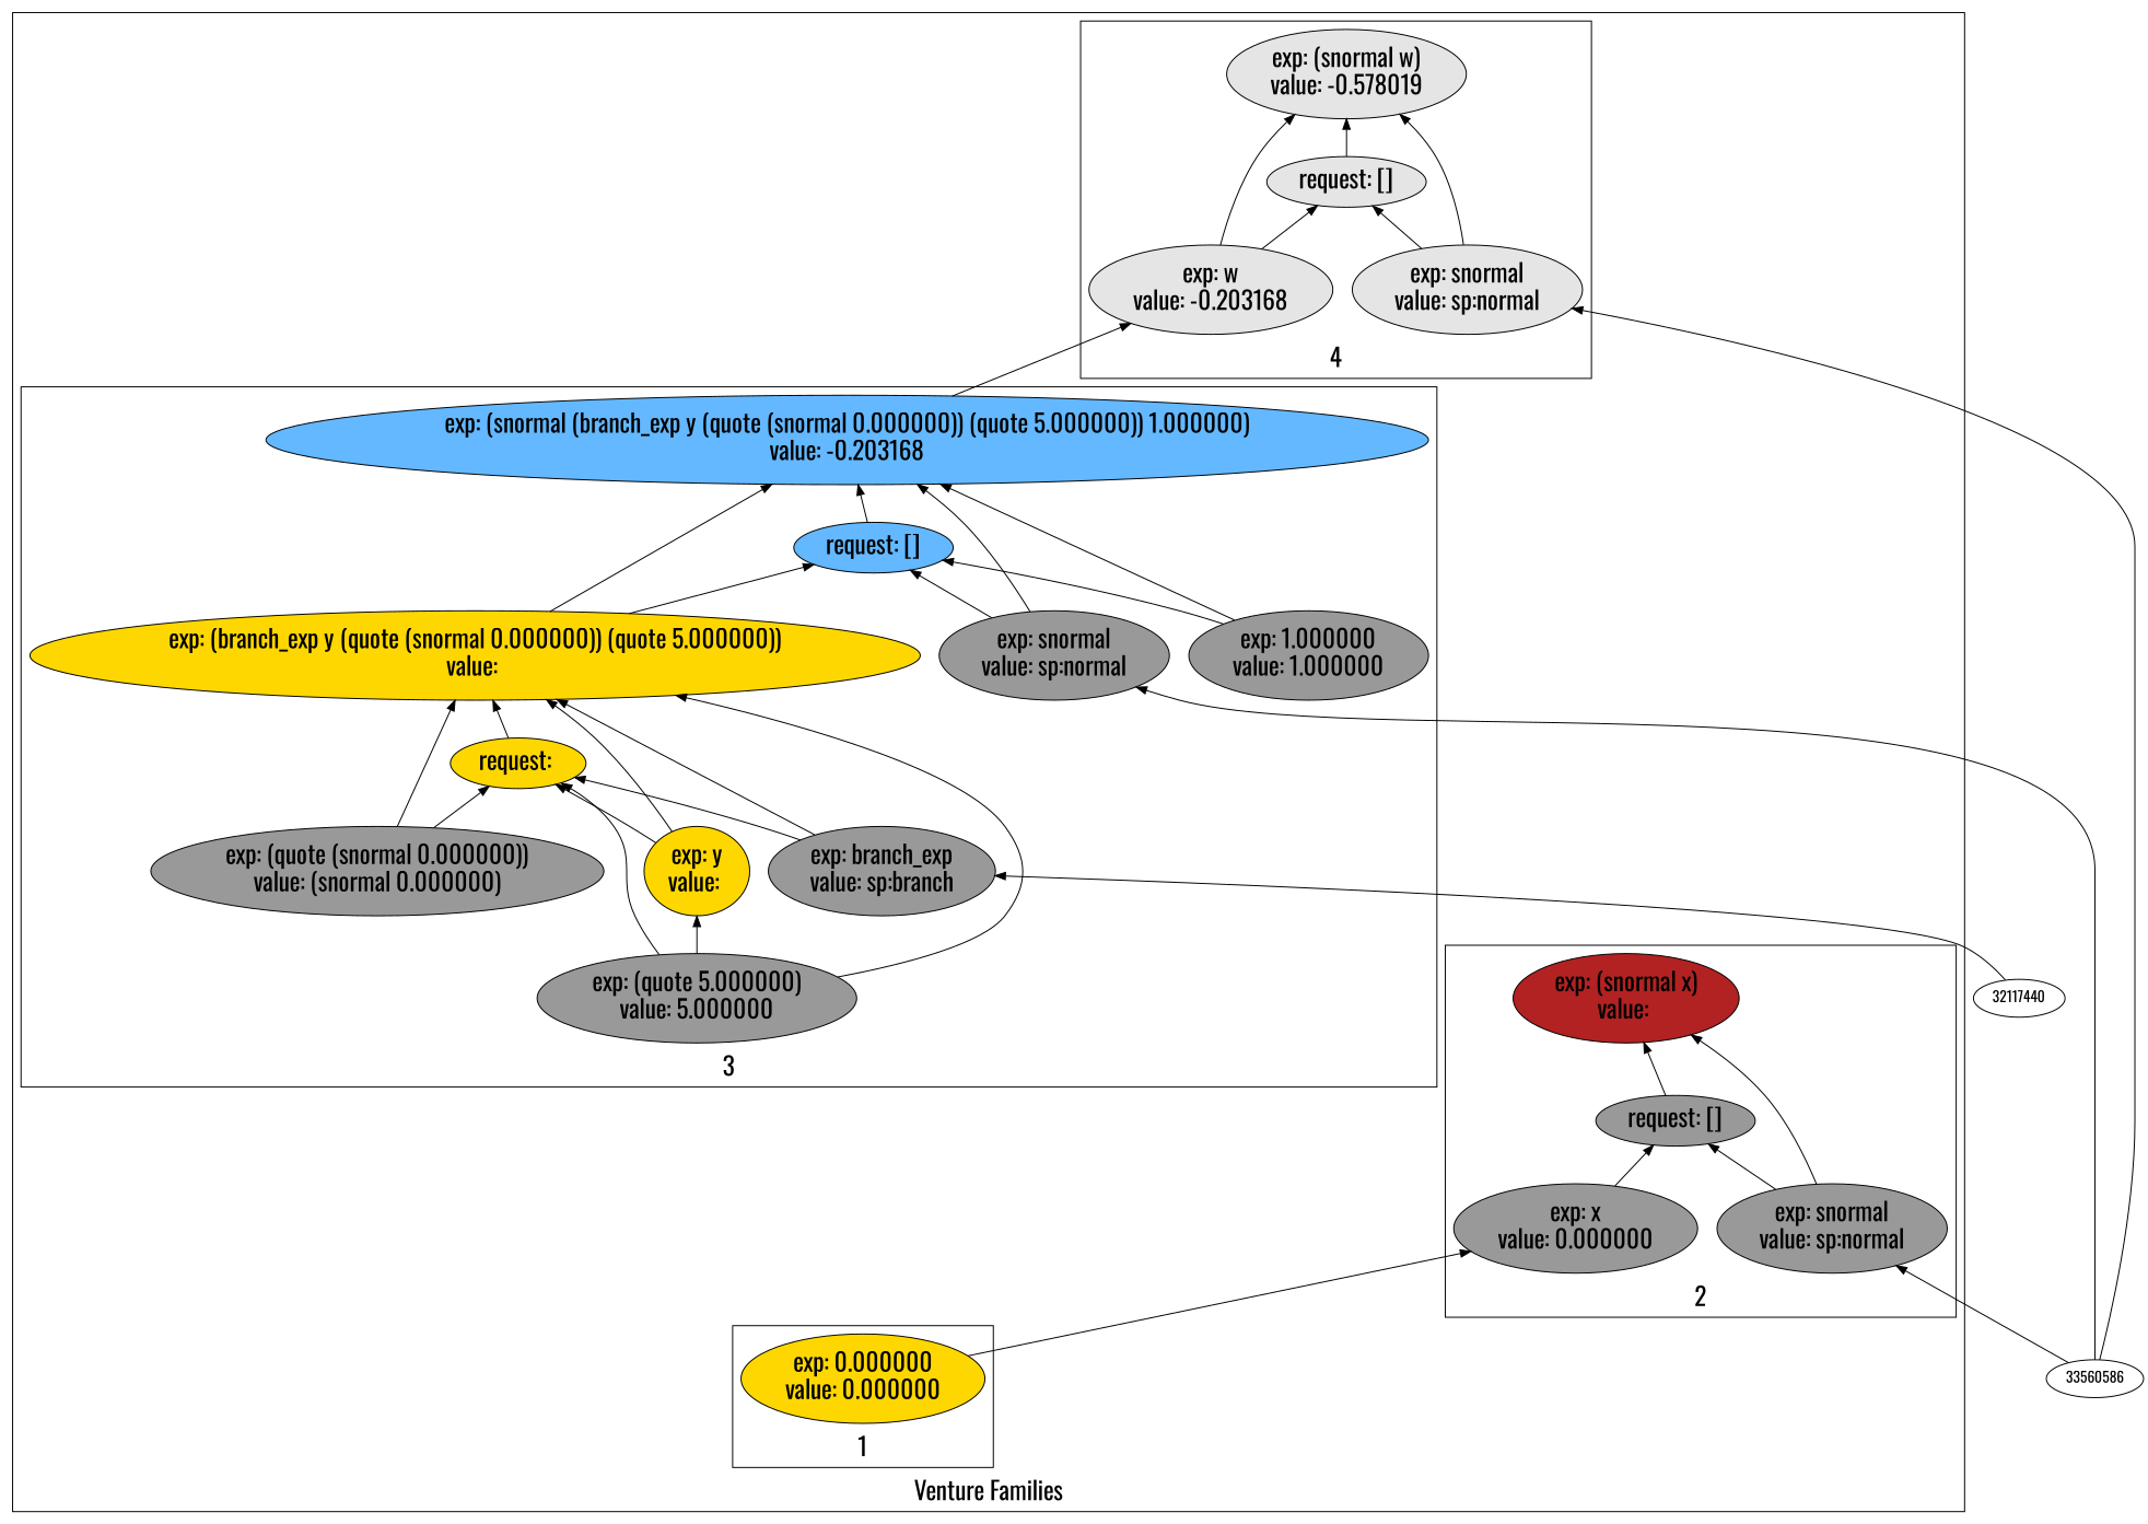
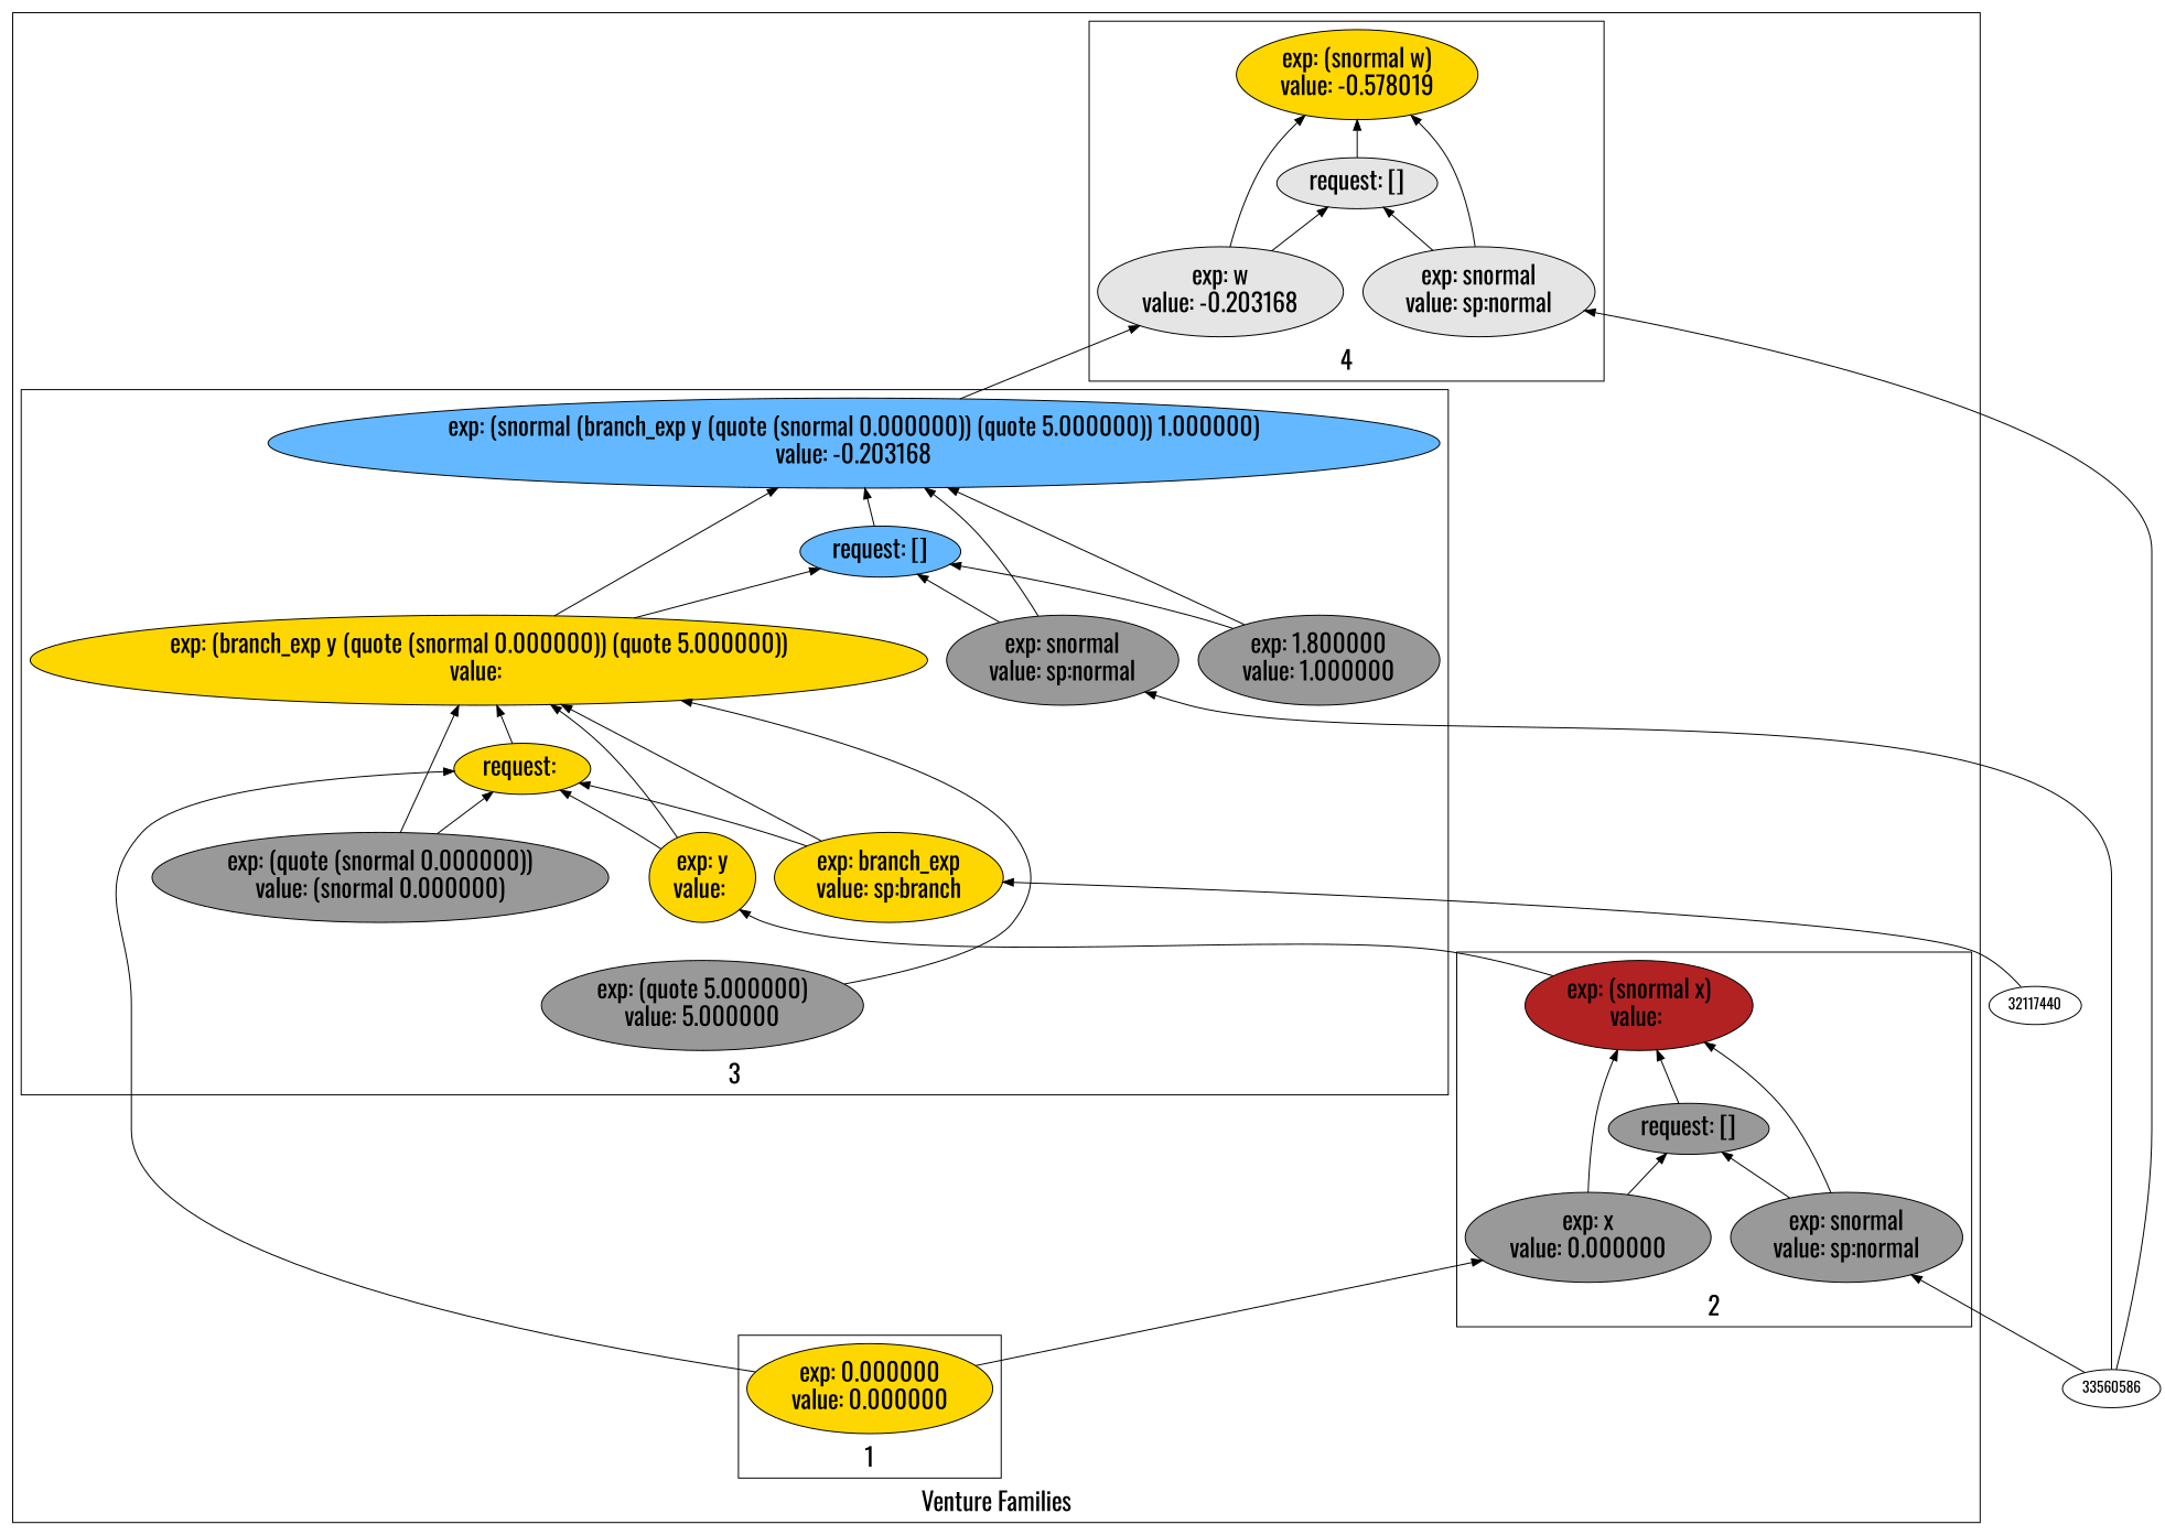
  digraph {
    fontname=Oswald
    fontsize=24
    rankdir=BT
    node [fillcolor=grey60 fontname=Oswald fontsize=24 shape=ellipse style=filled]
    edge [arrowhead=normal color=black constraint=true fontname=Oswald style=solid]
    n1 [fillcolor=firebrick label="exp: (snormal x)\nvalue: "]
    n2 [label="request: []"]
    n3 [label="exp: snormal\nvalue: sp:normal"]
    n4 [label="exp: x\nvalue: 0.000000"]
    n5 [fillcolor=gold label="exp: 0.000000\nvalue: 0.000000"]
    n6 [fillcolor=steelblue1 label="exp: (snormal (branch_exp y (quote (snormal 0.000000)) (quote 5.000000)) 1.000000)\nvalue: -0.203168"]
    n7 [fillcolor=steelblue1 label="request: []"]
    n8 [label="exp: snormal\nvalue: sp:normal"]
    n9 [fillcolor=gold label="exp: (branch_exp y (quote (snormal 0.000000)) (quote 5.000000))\nvalue: "]
    n10 [fillcolor=gold label="request: "]
-   n11 [label="exp: branch_exp\nvalue: sp:branch"]
+   n11 [fillcolor=gold label="exp: branch_exp\nvalue: sp:branch"]
    n12 [fillcolor=gold label="exp: y\nvalue: "]
    n13 [label="exp: (quote (snormal 0.000000))\nvalue: (snormal 0.000000)"]
    n14 [label="exp: (quote 5.000000)\nvalue: 5.000000"]
-   n15 [label="exp: 1.000000\nvalue: 1.000000"]
-   n16 [fillcolor=grey90 label="exp: (snormal w)\nvalue: -0.578019"]
+   n15 [label="exp: 1.800000\nvalue: 1.000000"]
+   n16 [fillcolor=gold label="exp: (snormal w)\nvalue: -0.578019"]
    n17 [fillcolor=grey90 label="request: []"]
    n18 [fillcolor=grey90 label="exp: snormal\nvalue: sp:normal"]
    n19 [fillcolor=grey90 label="exp: w\nvalue: -0.203168"]
    n20 [label=33560586 fillcolor="" fontsize="" shape="" style=""]
    32117440 [fillcolor="" fontsize="" shape="" style=""]
    subgraph cluster_1 {
      label="Venture Families"
      subgraph cluster_2 {
        label=2
        n1
        n2
        n3
        n4
      }
      subgraph cluster_3 {
        label=1
        n5
      }
      subgraph cluster_4 {
        label=3
        n6
        n7
        n8
        n9
        n10
        n11
        n12
        n13
        n14
        n15
      }
      subgraph cluster_5 {
        label=4
        n16
        n17
        n18
        n19
      }
    }
-   n14 -> n12
+   n1 -> n12
    n2 -> n1
    n3 -> n1
    n3 -> n2
+   n4 -> n1
    n4 -> n2
    n5 -> n4
    n6 -> n19
    n7 -> n6
    n8 -> n6
    n8 -> n7
    n9 -> n6
    n9 -> n7
    n10 -> n9
    n11 -> n9
    n11 -> n10
    n12 -> n9
    n12 -> n10
    n13 -> n9
    n13 -> n10
    n14 -> n9
-   n14 -> n10
+   n5 -> n10
    n15 -> n6
    n15 -> n7
    n17 -> n16
    n18 -> n16
    n18 -> n17
    n19 -> n16
    n19 -> n17
    n20 -> n3
    n20 -> n8
    n20 -> n18
    32117440 -> n11
  }
